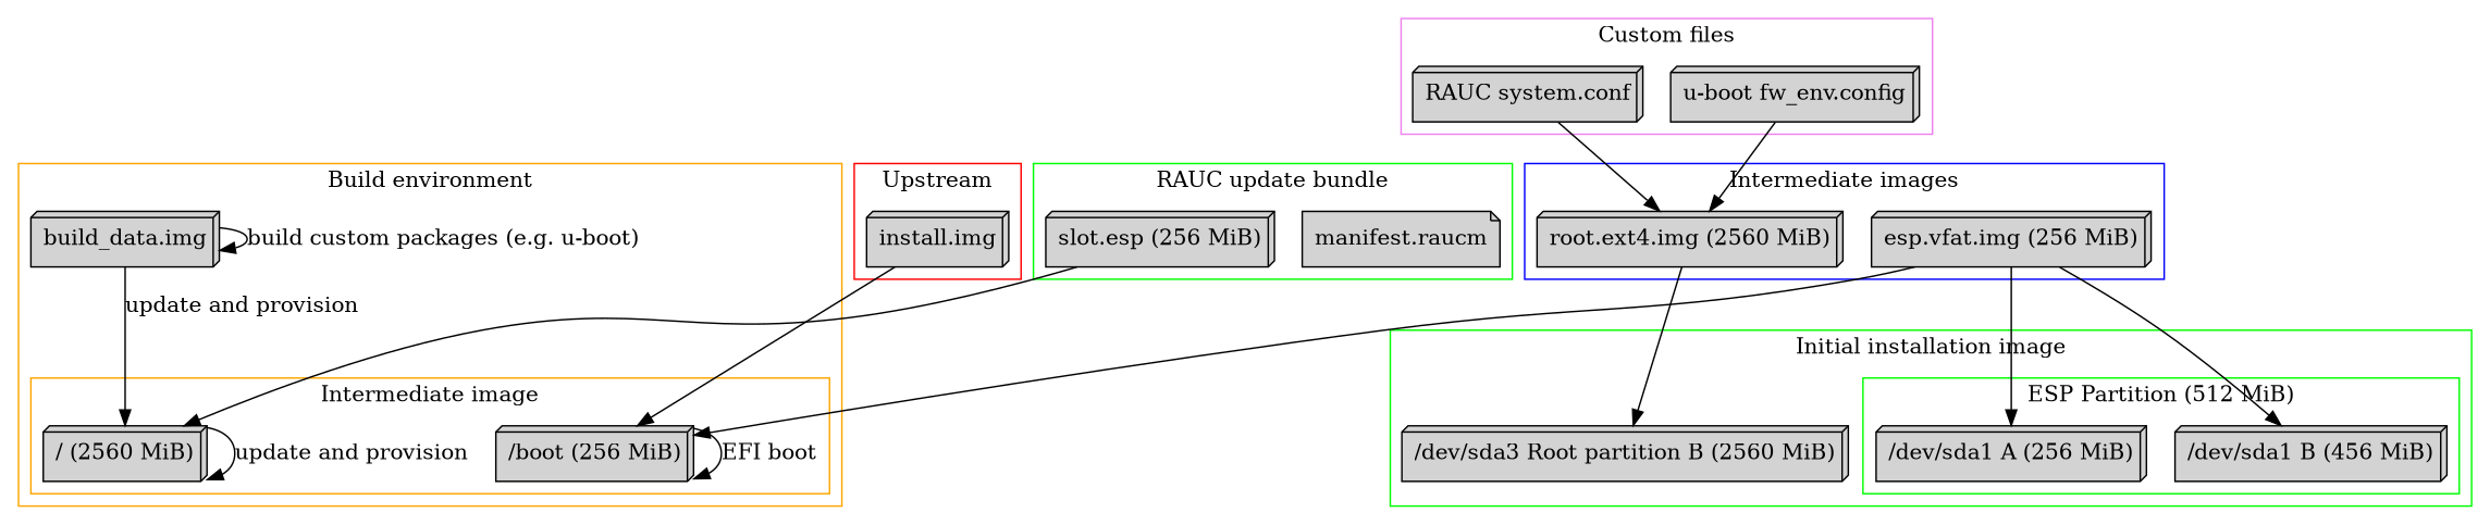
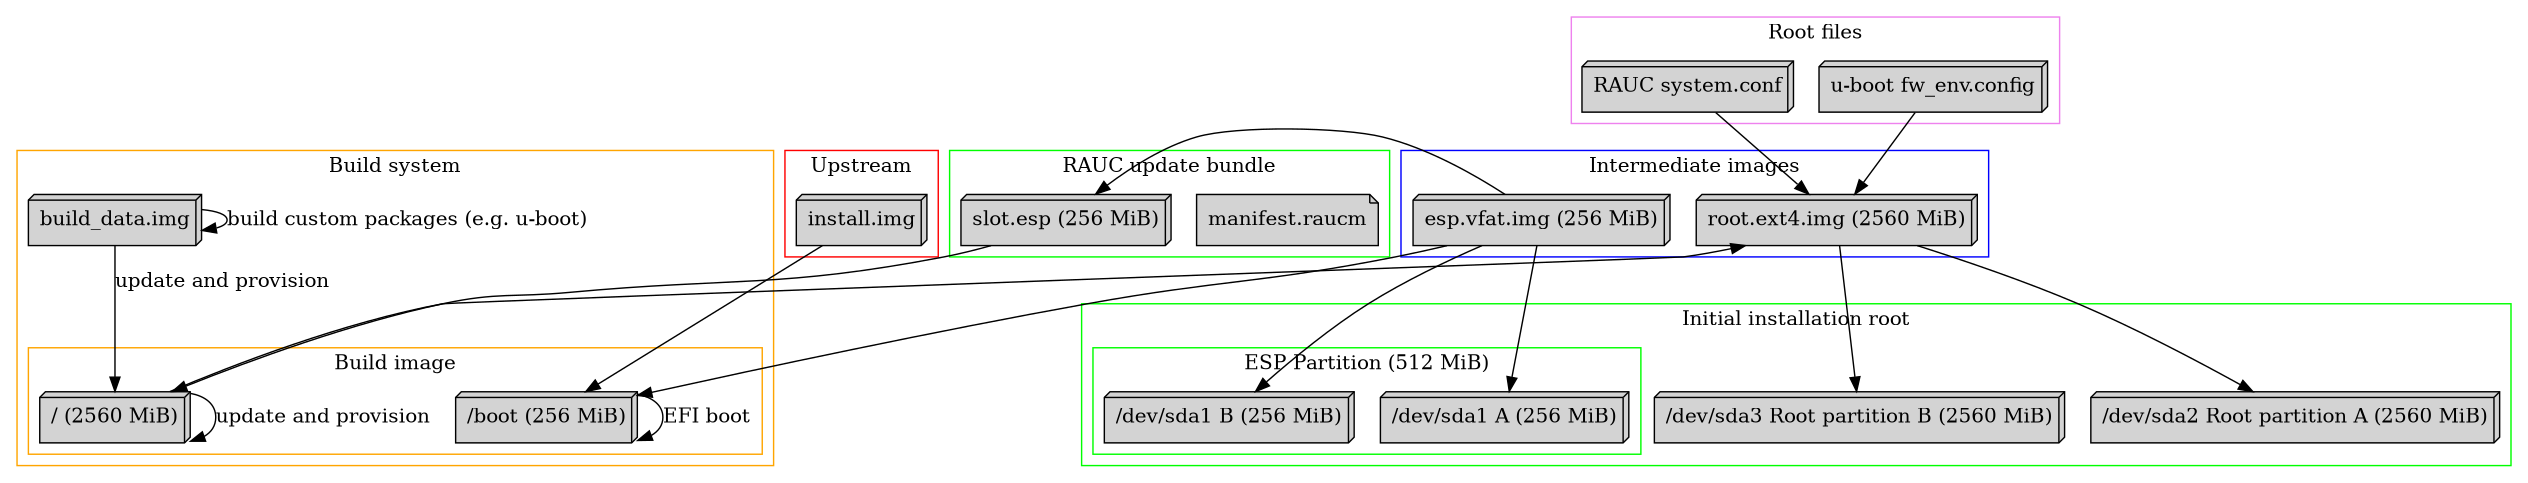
  digraph {
    node [shape=box3d style=filled]
    "/ (2560 MiB)"
    "/boot (256 MiB)"
    "build_data.img"
    "install.img"
    "root.ext4.img (2560 MiB)"
    "esp.vfat.img (256 MiB)"
    "/dev/sda1 A (256 MiB)"
-   "/dev/sda1 B (256 MiB)" [label="/dev/sda1 B (456 MiB)"]
+   "/dev/sda1 B (256 MiB)"
    "/dev/sda3 Root partition B (2560 MiB)"
+   "/dev/sda2 Root partition A (2560 MiB)"
    "manifest.raucm" [shape=note]
    "slot.esp (256 MiB)"
    "RAUC system.conf"
    "u-boot fw_env.config"
    subgraph cluster_1 {
      color=orange
-     label="Build environment"
+     label="Build system"
      rank=same
      "build_data.img"
      subgraph cluster_2 {
        color=orange
-       label="Intermediate image"
+       label="Build image"
        rank=same
        "/ (2560 MiB)"
        "/boot (256 MiB)"
      }
    }
    subgraph cluster_3 {
      color=red
      label=Upstream
      "install.img"
    }
    subgraph cluster_4 {
      color=blue
      label="Intermediate images"
      rank=same
      "root.ext4.img (2560 MiB)"
      "esp.vfat.img (256 MiB)"
    }
    subgraph cluster_5 {
      color=green
-     label="Initial installation image"
+     label="Initial installation root"
      rank=same
      "/dev/sda3 Root partition B (2560 MiB)"
+     "/dev/sda2 Root partition A (2560 MiB)"
      subgraph cluster_6 {
        color=green
        label="ESP Partition (512 MiB)"
        rank=same
        "/dev/sda1 A (256 MiB)"
        "/dev/sda1 B (256 MiB)"
      }
    }
    subgraph cluster_7 {
      color=green
      label="RAUC update bundle"
      rank=same
      "manifest.raucm"
      "slot.esp (256 MiB)"
    }
    subgraph cluster_8 {
      color=violet
-     label="Custom files"
+     label="Root files"
      "RAUC system.conf"
      "u-boot fw_env.config"
    }
    "/ (2560 MiB)" -> "/ (2560 MiB)" [label="update and provision"]
+   "/ (2560 MiB)" -> "root.ext4.img (2560 MiB)"
    "/boot (256 MiB)" -> "/boot (256 MiB)" [label="EFI boot"]
    "build_data.img" -> "/ (2560 MiB)" [label="update and provision"]
    "build_data.img" -> "build_data.img" [label="build custom packages (e.g. u-boot)"]
    "install.img" -> "/boot (256 MiB)"
    "root.ext4.img (2560 MiB)" -> "/dev/sda3 Root partition B (2560 MiB)"
+   "root.ext4.img (2560 MiB)" -> "/dev/sda2 Root partition A (2560 MiB)"
    "esp.vfat.img (256 MiB)" -> "/boot (256 MiB)"
    "esp.vfat.img (256 MiB)" -> "/dev/sda1 A (256 MiB)"
    "esp.vfat.img (256 MiB)" -> "/dev/sda1 B (256 MiB)"
+   "esp.vfat.img (256 MiB)" -> "slot.esp (256 MiB)"
    "slot.esp (256 MiB)" -> "/ (2560 MiB)"
    "RAUC system.conf" -> "root.ext4.img (2560 MiB)"
    "u-boot fw_env.config" -> "root.ext4.img (2560 MiB)"
  }
